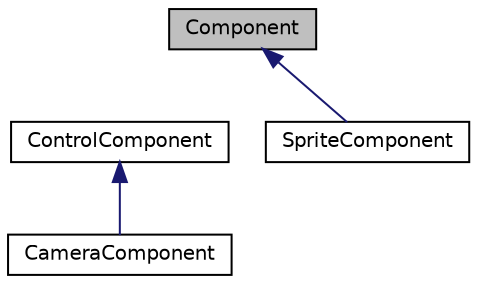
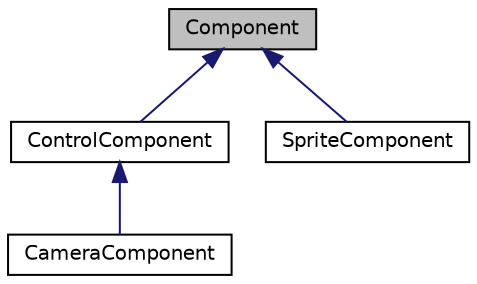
  digraph {
    node [color=black fillcolor=white fontname=Helvetica fontsize=10 shape=record style=filled]
    edge [color=midnightblue dir=back fontname=Helvetica fontsize=10 labelfontname=Helvetica labelfontsize=10 style=solid]
    n1 [fillcolor=grey75 fontcolor=black height=0.2 label=Component width=0.4]
    n2 [height=0.2 label=ControlComponent width=0.4]
    n3 [height=0.2 label=SpriteComponent width=0.4]
    n4 [height=0.2 label=CameraComponent width=0.4]
+   n1 -> n2
    n1 -> n3
    n2 -> n4
  }
